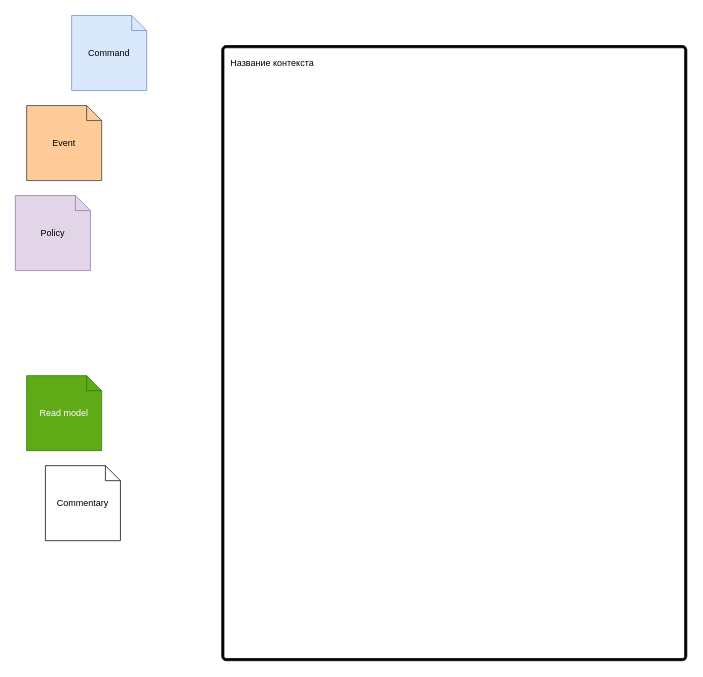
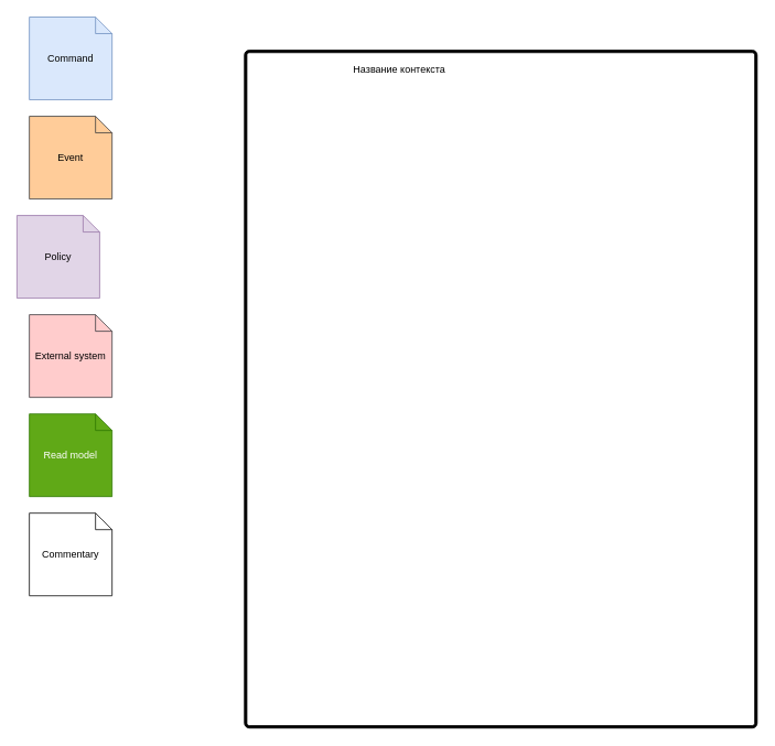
  <mxCell id="0" />
  <mxCell id="1" parent="0" />
- <mxCell id="2" value="Command" style="shape=note;size=20;whiteSpace=wrap;html=1;fillColor=#dae8fc;strokeColor=#6c8ebf;" vertex="1" parent="1"><mxGeometry x="95" y="20" width="100" height="100" as="geometry" /></mxCell>
+ <mxCell id="2" value="Command" style="shape=note;size=20;whiteSpace=wrap;html=1;fillColor=#dae8fc;strokeColor=#6c8ebf;" vertex="1" parent="1"><mxGeometry x="35" y="20" width="100" height="100" as="geometry" /></mxCell>
  <mxCell id="3" value="Event" style="shape=note;size=20;whiteSpace=wrap;html=1;fillColor=#ffcc99;strokeColor=#36393d;" vertex="1" parent="1"><mxGeometry x="35" y="140" width="100" height="100" as="geometry" /></mxCell>
  <mxCell id="4" value="Policy" style="shape=note;size=20;whiteSpace=wrap;html=1;fillColor=#e1d5e7;strokeColor=#9673a6;" vertex="1" parent="1"><mxGeometry x="20" y="260" width="100" height="100" as="geometry" /></mxCell>
+ <mxCell id="5" value="External system" style="shape=note;size=20;whiteSpace=wrap;html=1;fillColor=#ffcccc;strokeColor=#36393d;" vertex="1" parent="1"><mxGeometry x="35" y="380" width="100" height="100" as="geometry" /></mxCell>
  <mxCell id="6" value="Read model" style="shape=note;size=20;whiteSpace=wrap;html=1;fillColor=#60a917;strokeColor=#2D7600;fontColor=#ffffff;" vertex="1" parent="1"><mxGeometry x="35" y="500" width="100" height="100" as="geometry" /></mxCell>
- <mxCell id="7" value="Commentary" style="shape=note;size=20;whiteSpace=wrap;html=1;" vertex="1" parent="1"><mxGeometry x="60" y="620" width="100" height="100" as="geometry" /></mxCell>
+ <mxCell id="7" value="Commentary" style="shape=note;size=20;whiteSpace=wrap;html=1;" vertex="1" parent="1"><mxGeometry x="35" y="620" width="100" height="100" as="geometry" /></mxCell>
  <mxCell id="8" value="" style="verticalLabelPosition=bottom;verticalAlign=top;html=1;shape=mxgraph.basic.rounded_frame;dx=3;whiteSpace=wrap;fillColor=#000000;" vertex="1" parent="1"><mxGeometry x="295" y="60" width="620" height="820" as="geometry" /></mxCell>
- <mxCell id="9" value="Название контекста" style="text;html=1;strokeColor=none;fillColor=none;align=left;verticalAlign=top;whiteSpace=wrap;rounded=0;" vertex="1" parent="1"><mxGeometry x="305" y="70" width="310" height="30" as="geometry" /></mxCell>
+ <mxCell id="9" value="Название контекста" style="text;html=1;strokeColor=none;fillColor=none;align=left;verticalAlign=top;whiteSpace=wrap;rounded=0;" vertex="1" parent="1"><mxGeometry x="425" y="70" width="310" height="30" as="geometry" /></mxCell>
